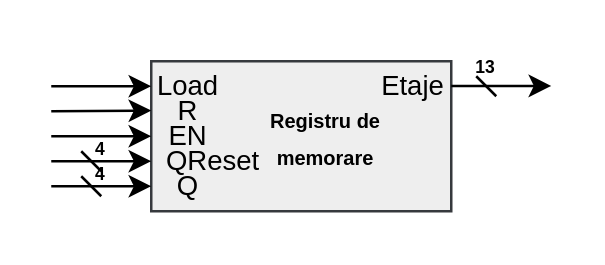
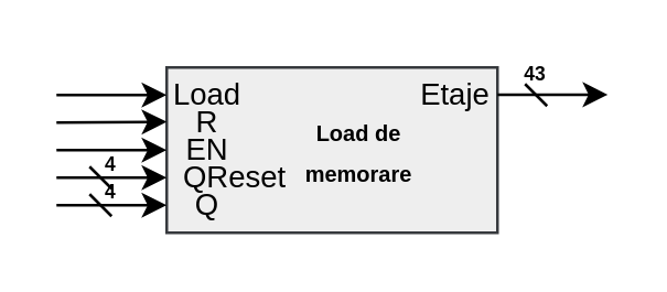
  <mxCell id="0" />
  <mxCell id="1" parent="0" />
  <mxCell id="2" value="" style="rounded=0;whiteSpace=wrap;html=1;fillColor=#eeeeee;strokeColor=#36393d;" vertex="1" parent="1"><mxGeometry x="60" y="24" width="120" height="60" as="geometry" /></mxCell>
  <mxCell id="3" value="&lt;font color=&quot;#000000&quot;&gt;&lt;span style=&quot;font-size: 11px;&quot;&gt;R&lt;/span&gt;&lt;/font&gt;" style="text;html=1;strokeColor=none;fillColor=none;align=center;verticalAlign=middle;whiteSpace=wrap;rounded=0;" vertex="1" parent="1"><mxGeometry x="60" y="34" width="30" height="20" as="geometry" /></mxCell>
  <mxCell id="4" value="&lt;font color=&quot;#000000&quot;&gt;&lt;span style=&quot;font-size: 11px;&quot;&gt;Load&lt;/span&gt;&lt;/font&gt;" style="text;html=1;strokeColor=none;fillColor=none;align=center;verticalAlign=middle;whiteSpace=wrap;rounded=0;" vertex="1" parent="1"><mxGeometry x="60" y="24" width="30" height="20" as="geometry" /></mxCell>
  <mxCell id="5" value="&lt;font color=&quot;#000000&quot;&gt;&lt;span style=&quot;font-size: 11px;&quot;&gt;EN&lt;/span&gt;&lt;/font&gt;" style="text;html=1;strokeColor=none;fillColor=none;align=center;verticalAlign=middle;whiteSpace=wrap;rounded=0;" vertex="1" parent="1"><mxGeometry x="60" y="44" width="30" height="20" as="geometry" /></mxCell>
  <mxCell id="6" value="&lt;font color=&quot;#000000&quot;&gt;&lt;span style=&quot;font-size: 11px;&quot;&gt;QReset&lt;/span&gt;&lt;/font&gt;" style="text;html=1;strokeColor=none;fillColor=none;align=center;verticalAlign=middle;whiteSpace=wrap;rounded=0;" vertex="1" parent="1"><mxGeometry x="70" y="54" width="30" height="20" as="geometry" /></mxCell>
  <mxCell id="7" value="&lt;font color=&quot;#000000&quot;&gt;&lt;span style=&quot;font-size: 11px;&quot;&gt;Q&lt;/span&gt;&lt;/font&gt;" style="text;html=1;strokeColor=none;fillColor=none;align=center;verticalAlign=middle;whiteSpace=wrap;rounded=0;" vertex="1" parent="1"><mxGeometry x="60" y="64" width="30" height="20" as="geometry" /></mxCell>
- <mxCell id="8" value="&lt;font color=&quot;#000000&quot;&gt;&lt;span style=&quot;font-size: 8px;&quot;&gt;&lt;b&gt;Registru de memorare&lt;/b&gt;&lt;/span&gt;&lt;/font&gt;" style="text;html=1;fillColor=none;align=center;verticalAlign=middle;whiteSpace=wrap;rounded=0;" vertex="1" parent="1"><mxGeometry x="100" y="39" width="60" height="30" as="geometry" /></mxCell>
+ <mxCell id="8" value="&lt;font color=&quot;#000000&quot;&gt;&lt;span style=&quot;font-size: 8px;&quot;&gt;&lt;b&gt;Load de memorare&lt;/b&gt;&lt;/span&gt;&lt;/font&gt;" style="text;html=1;fillColor=none;align=center;verticalAlign=middle;whiteSpace=wrap;rounded=0;" vertex="1" parent="1"><mxGeometry x="100" y="39" width="60" height="30" as="geometry" /></mxCell>
  <mxCell id="9" value="" style="endArrow=classic;html=1;rounded=0;strokeColor=#000000;entryX=0;entryY=0.5;entryDx=0;entryDy=0;" edge="1" parent="1" target="4"><mxGeometry width="50" height="50" relative="1" as="geometry"><mxPoint x="20" y="34" as="sourcePoint" /><mxPoint x="120" y="44" as="targetPoint" /></mxGeometry></mxCell>
  <mxCell id="10" value="" style="endArrow=classic;html=1;rounded=0;strokeColor=#000000;entryX=0;entryY=0.5;entryDx=0;entryDy=0;" edge="1" parent="1"><mxGeometry width="50" height="50" relative="1" as="geometry"><mxPoint x="20" y="44" as="sourcePoint" /><mxPoint x="60" y="43.72" as="targetPoint" /></mxGeometry></mxCell>
  <mxCell id="11" value="" style="endArrow=classic;html=1;rounded=0;strokeColor=#000000;entryX=0;entryY=0.5;entryDx=0;entryDy=0;" edge="1" parent="1"><mxGeometry width="50" height="50" relative="1" as="geometry"><mxPoint x="20" y="54" as="sourcePoint" /><mxPoint x="60" y="54" as="targetPoint" /></mxGeometry></mxCell>
  <mxCell id="12" value="&lt;font color=&quot;#000000&quot;&gt;&lt;span style=&quot;font-size: 11px;&quot;&gt;Etaje&lt;/span&gt;&lt;/font&gt;" style="text;html=1;strokeColor=none;fillColor=none;align=center;verticalAlign=middle;whiteSpace=wrap;rounded=0;" vertex="1" parent="1"><mxGeometry x="150" y="24" width="30" height="20" as="geometry" /></mxCell>
  <mxCell id="13" value="" style="endArrow=classic;html=1;rounded=0;strokeColor=#000000;" edge="1" parent="1"><mxGeometry relative="1" as="geometry"><mxPoint x="20" y="74" as="sourcePoint" /><mxPoint x="60" y="74" as="targetPoint" /></mxGeometry></mxCell>
  <mxCell id="14" value="" style="endArrow=classic;html=1;rounded=0;strokeColor=#000000;edgeStyle=elbowEdgeStyle;elbow=vertical;" edge="1" parent="1"><mxGeometry relative="1" as="geometry"><mxPoint x="20" y="64" as="sourcePoint" /><mxPoint x="60" y="64" as="targetPoint" /></mxGeometry></mxCell>
  <mxCell id="15" value="" style="endArrow=classic;html=1;rounded=0;strokeColor=#000000;entryX=0;entryY=0.5;entryDx=0;entryDy=0;" edge="1" parent="1"><mxGeometry width="50" height="50" relative="1" as="geometry"><mxPoint x="180" y="33.86" as="sourcePoint" /><mxPoint x="220" y="33.86" as="targetPoint" /></mxGeometry></mxCell>
  <mxCell id="16" value="" style="endArrow=none;html=1;rounded=0;strokeColor=#000000;" edge="1" parent="1"><mxGeometry width="50" height="50" relative="1" as="geometry"><mxPoint x="40" y="68" as="sourcePoint" /><mxPoint x="32" y="60" as="targetPoint" /></mxGeometry></mxCell>
  <mxCell id="17" value="" style="endArrow=none;html=1;rounded=0;strokeColor=#000000;" edge="1" parent="1"><mxGeometry width="50" height="50" relative="1" as="geometry"><mxPoint x="40" y="78" as="sourcePoint" /><mxPoint x="32" y="70" as="targetPoint" /></mxGeometry></mxCell>
  <mxCell id="18" value="&lt;font color=&quot;#000000&quot;&gt;&lt;span style=&quot;font-size: 7px;&quot;&gt;&lt;b&gt;4&lt;/b&gt;&lt;/span&gt;&lt;/font&gt;" style="text;html=1;strokeColor=none;fillColor=none;align=center;verticalAlign=middle;whiteSpace=wrap;rounded=0;" vertex="1" parent="1"><mxGeometry x="31" y="53" width="18" height="10" as="geometry" /></mxCell>
  <mxCell id="19" value="&lt;font color=&quot;#000000&quot;&gt;&lt;span style=&quot;font-size: 7px;&quot;&gt;&lt;b&gt;4&lt;/b&gt;&lt;/span&gt;&lt;/font&gt;" style="text;html=1;strokeColor=none;fillColor=none;align=center;verticalAlign=middle;whiteSpace=wrap;rounded=0;" vertex="1" parent="1"><mxGeometry x="31" y="63" width="18" height="10" as="geometry" /></mxCell>
- <mxCell id="20" value="&lt;font color=&quot;#000000&quot;&gt;&lt;span style=&quot;font-size: 7px;&quot;&gt;&lt;b&gt;13&lt;br&gt;&lt;/b&gt;&lt;/span&gt;&lt;/font&gt;" style="text;html=1;strokeColor=none;fillColor=none;align=center;verticalAlign=middle;whiteSpace=wrap;rounded=0;" vertex="1" parent="1"><mxGeometry x="185" y="20" width="18" height="10" as="geometry" /></mxCell>
+ <mxCell id="20" value="&lt;font color=&quot;#000000&quot;&gt;&lt;span style=&quot;font-size: 7px;&quot;&gt;&lt;b&gt;43&lt;br&gt;&lt;/b&gt;&lt;/span&gt;&lt;/font&gt;" style="text;html=1;strokeColor=none;fillColor=none;align=center;verticalAlign=middle;whiteSpace=wrap;rounded=0;" vertex="1" parent="1"><mxGeometry x="185" y="20" width="18" height="10" as="geometry" /></mxCell>
  <mxCell id="21" value="" style="endArrow=none;html=1;rounded=0;strokeColor=#000000;" edge="1" parent="1"><mxGeometry width="50" height="50" relative="1" as="geometry"><mxPoint x="198" y="38" as="sourcePoint" /><mxPoint x="190" y="30" as="targetPoint" /></mxGeometry></mxCell>
